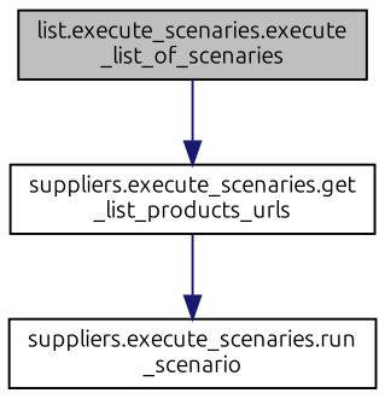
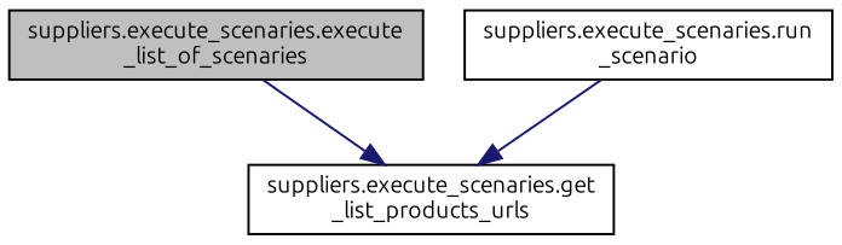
  digraph {
    fontname=Ubuntu
    rankdir=TB
    node [color=black fillcolor=white fontname=Ubuntu fontsize=10 shape=record style=filled]
    edge [color=midnightblue fontname=Ubuntu fontsize=10 labelfontname=Helvetica labelfontsize=10 style=solid]
-   n1 [fillcolor=grey75 fontcolor=black height=0.2 label="list.execute_scenaries.execute\l_list_of_scenaries" width=0.4]
+   n1 [fillcolor=grey75 fontcolor=black height=0.2 label="suppliers.execute_scenaries.execute\l_list_of_scenaries" width=0.4]
    n2 [height=0.2 label="suppliers.execute_scenaries.get\l_list_products_urls" width=0.4]
    n3 [height=0.2 label="suppliers.execute_scenaries.run\l_scenario" width=0.4]
    n1 -> n2
-   n2 -> n3
+   n3 -> n2
  }
